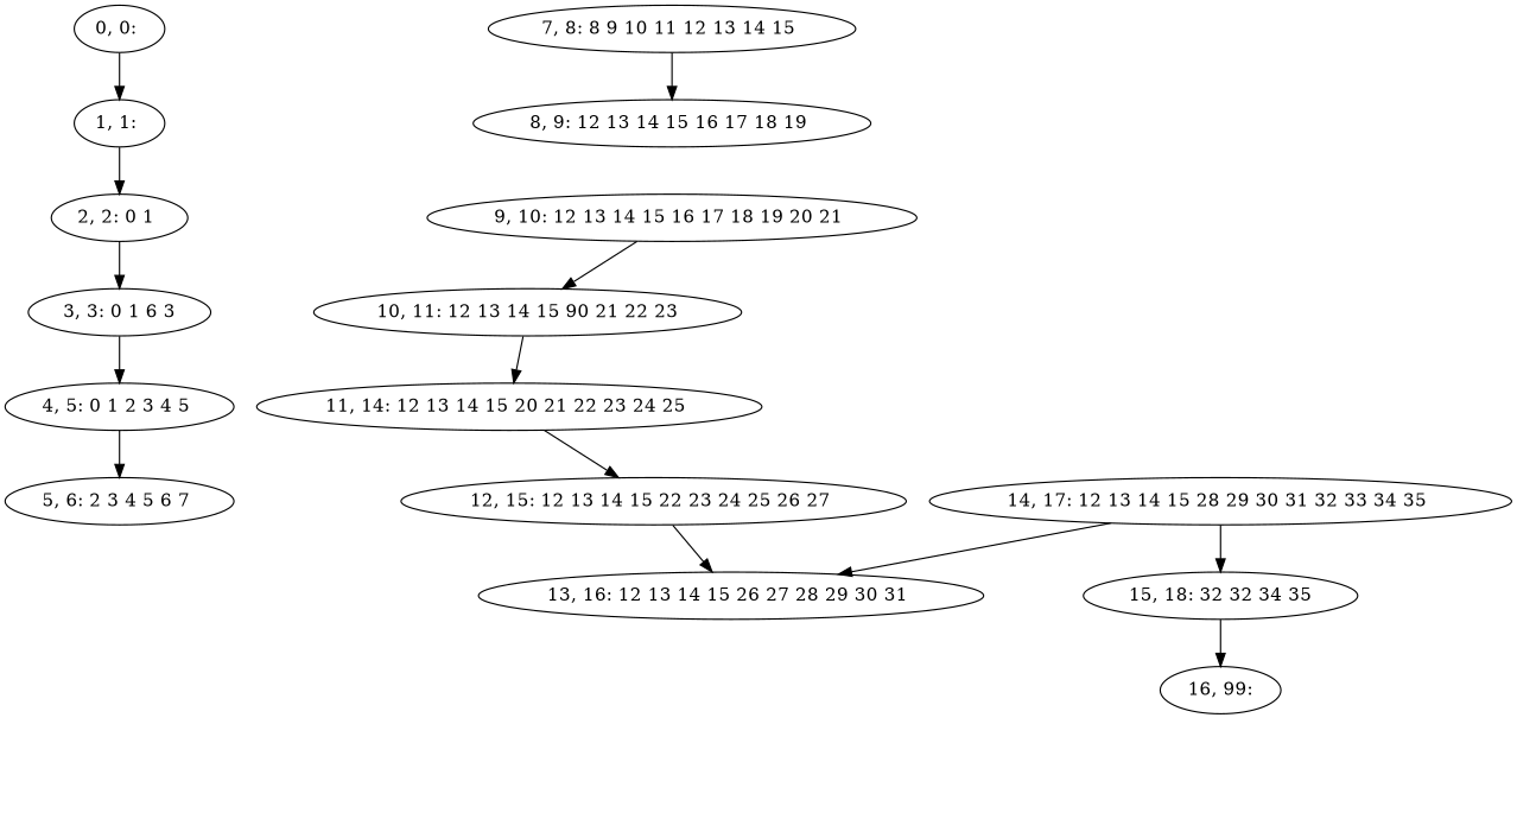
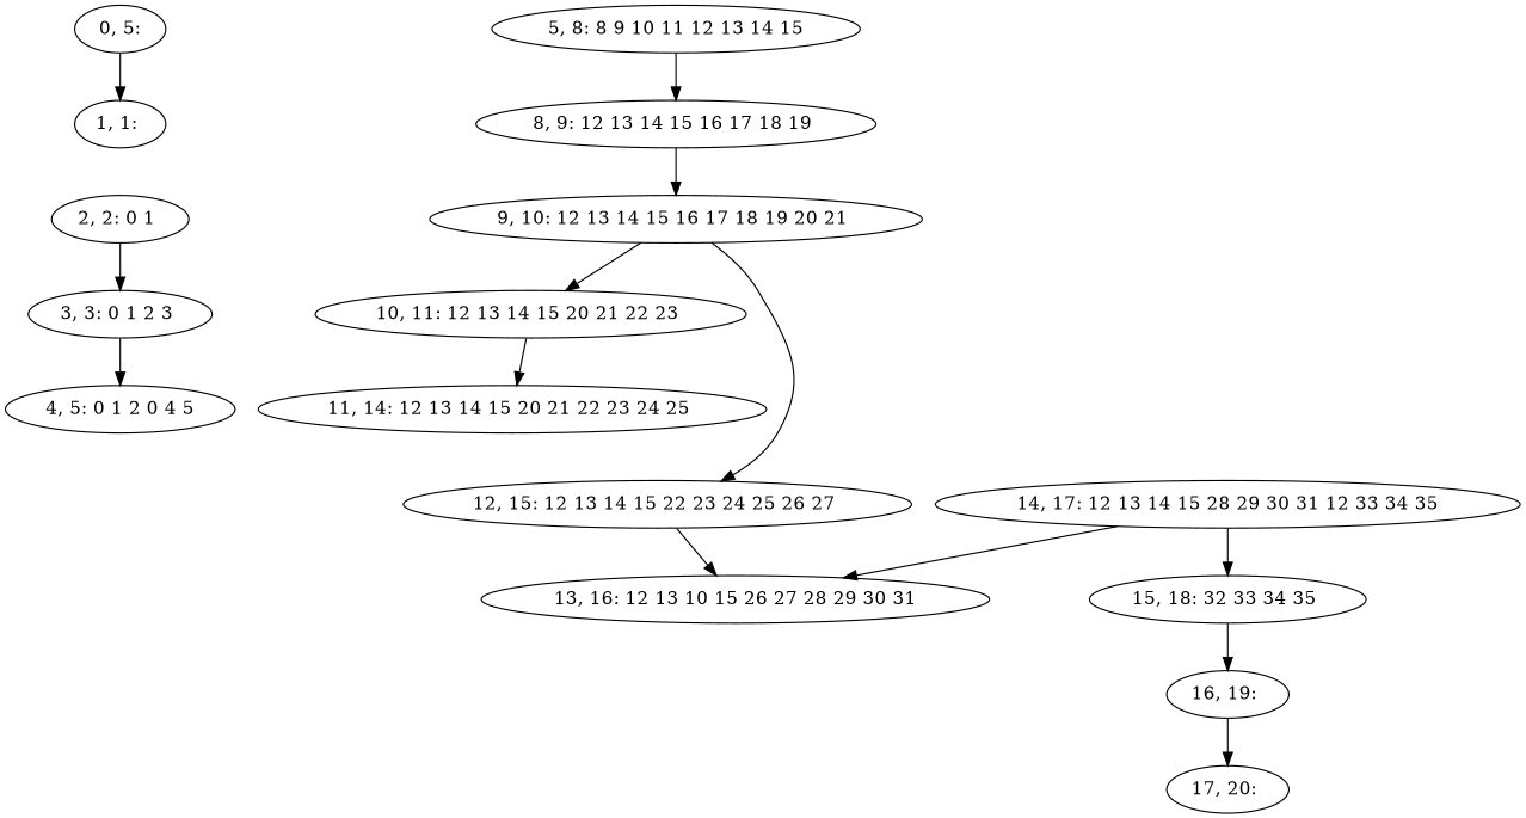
  digraph {
-   n1 [label="0, 0: "]
+   n1 [label="0, 5:"]
    n2 [label="1, 1: "]
    n3 [label="2, 2: 0 1 "]
-   n4 [label="3, 3: 0 1 6 3"]
-   n5 [label="4, 5: 0 1 2 3 4 5 "]
-   n6 [label="5, 6: 2 3 4 5 6 7 "]
-   n7 [label="7, 8: 8 9 10 11 12 13 14 15 "]
+   n4 [label="3, 3: 0 1 2 3 "]
+   n5 [label="4, 5: 0 1 2 0 4 5"]
+   n7 [label="5, 8: 8 9 10 11 12 13 14 15"]
    n8 [label="8, 9: 12 13 14 15 16 17 18 19 "]
    n9 [label="9, 10: 12 13 14 15 16 17 18 19 20 21 "]
-   n10 [label="10, 11: 12 13 14 15 90 21 22 23"]
+   n10 [label="10, 11: 12 13 14 15 20 21 22 23 "]
    n11 [label="11, 14: 12 13 14 15 20 21 22 23 24 25 "]
    n12 [label="12, 15: 12 13 14 15 22 23 24 25 26 27 "]
-   n13 [label="13, 16: 12 13 14 15 26 27 28 29 30 31 "]
-   n14 [label="14, 17: 12 13 14 15 28 29 30 31 32 33 34 35 "]
-   n15 [label="15, 18: 32 32 34 35"]
-   n16 [label="16, 99:"]
+   n13 [label="13, 16: 12 13 10 15 26 27 28 29 30 31"]
+   n14 [label="14, 17: 12 13 14 15 28 29 30 31 12 33 34 35"]
+   n15 [label="15, 18: 32 33 34 35 "]
+   n16 [label="16, 19: "]
+   n17 [label="17, 20: "]
    n1 -> n2
-   n2 -> n3
    n3 -> n4
    n4 -> n5
-   n5 -> n6
    n7 -> n8
+   n8 -> n9
    n9 -> n10
    n10 -> n11
-   n11 -> n12
+   n9 -> n12
    n12 -> n13
    n14 -> n13
    n14 -> n15
    n15 -> n16
+   n16 -> n17
  }
